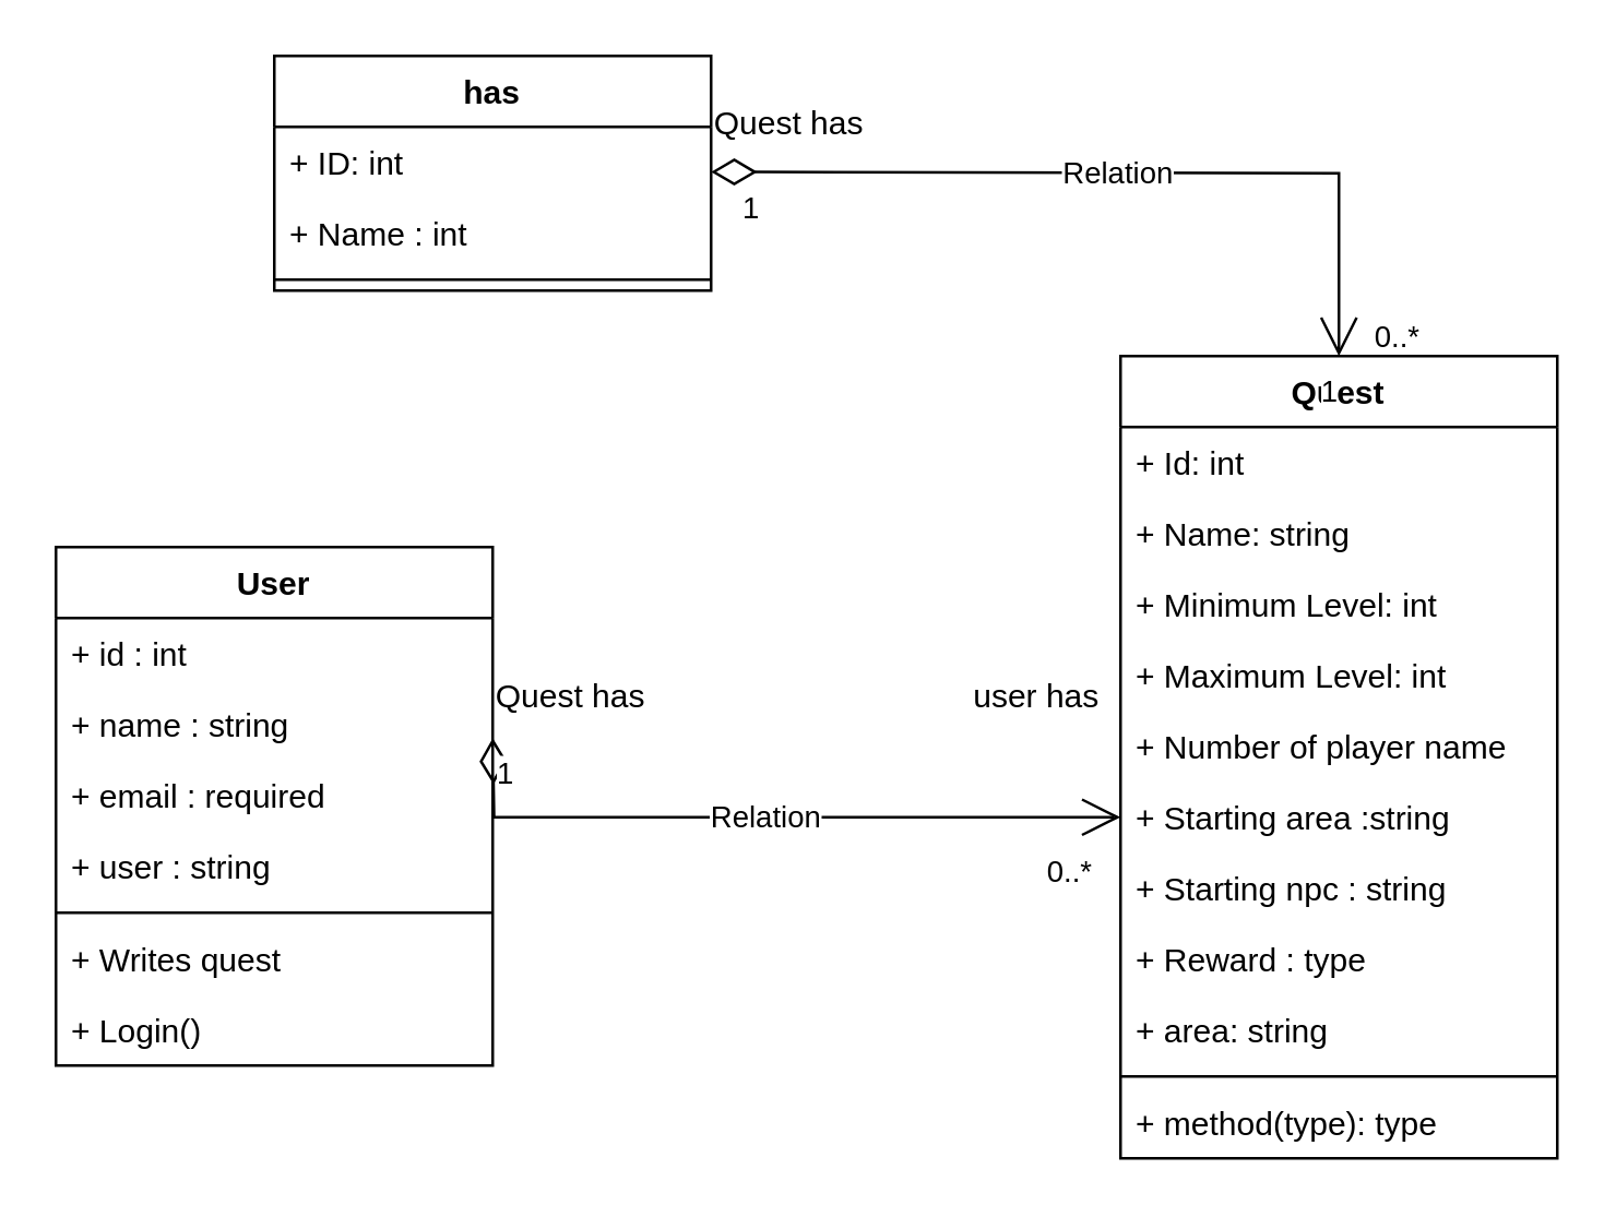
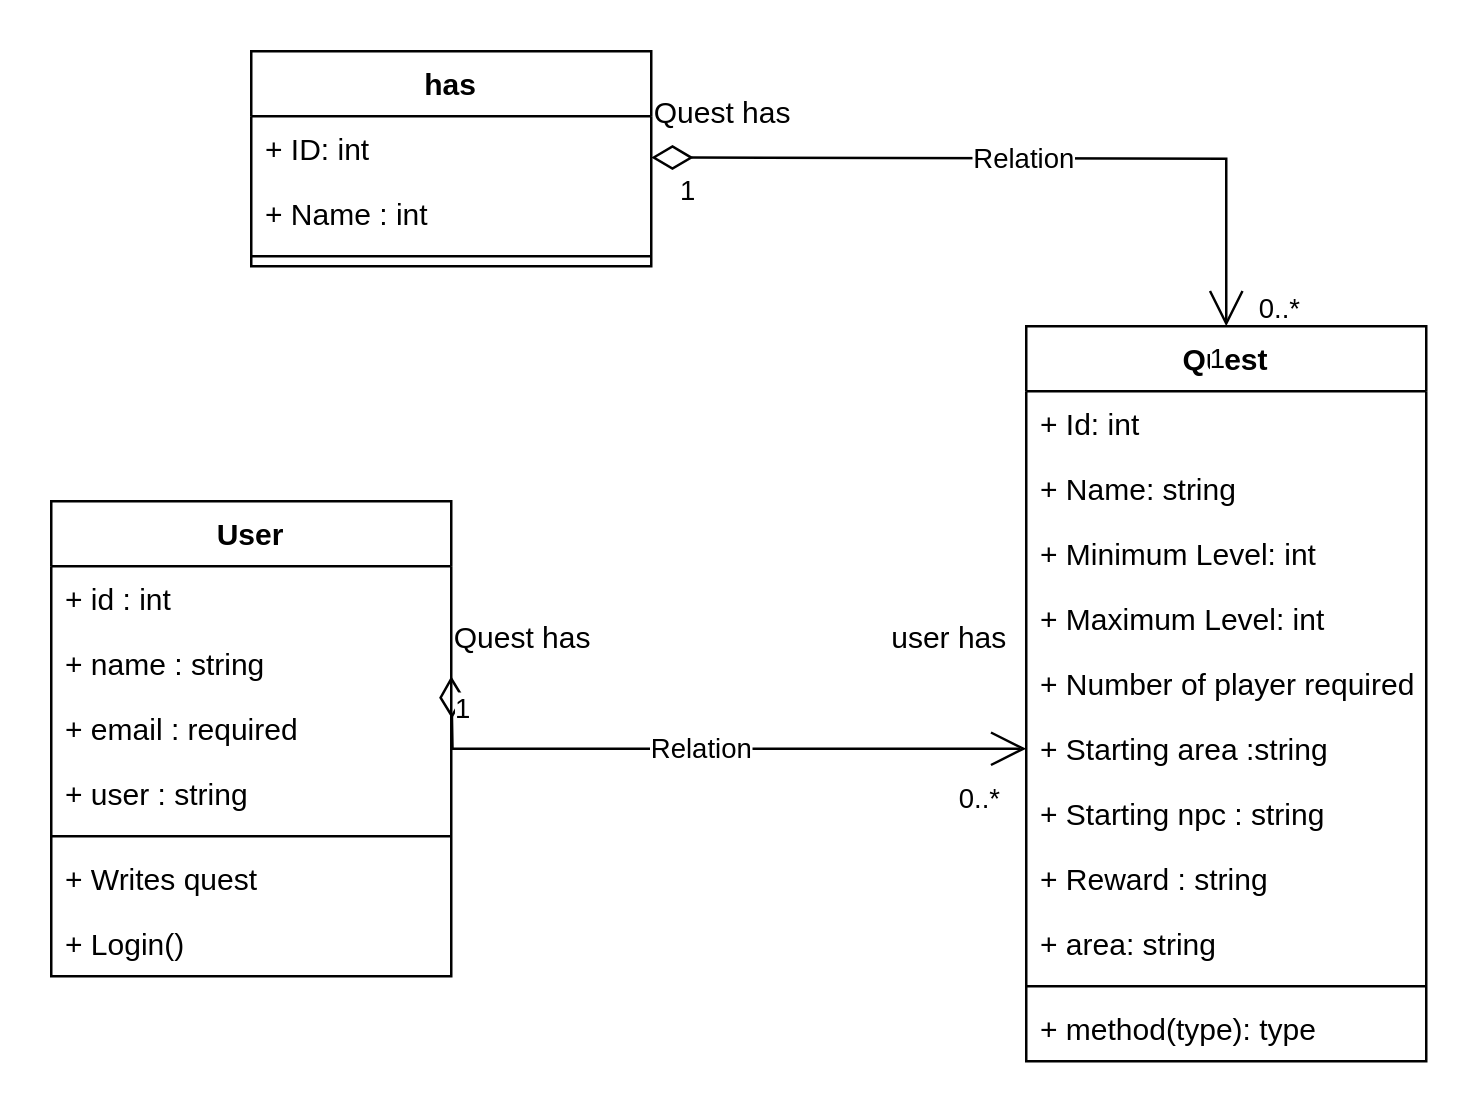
  <mxCell id="0" />
  <mxCell id="1" parent="0" />
  <mxCell id="2" value="has" style="swimlane;fontStyle=1;align=center;verticalAlign=top;childLayout=stackLayout;horizontal=1;startSize=26;horizontalStack=0;resizeParent=1;resizeParentMax=0;resizeLast=0;collapsible=1;marginBottom=0;" vertex="1" parent="1"><mxGeometry x="100" y="20" width="160" height="86" as="geometry" /></mxCell>
  <mxCell id="3" value="+ ID: int" style="text;strokeColor=none;fillColor=none;align=left;verticalAlign=top;spacingLeft=4;spacingRight=4;overflow=hidden;rotatable=0;points=[[0,0.5],[1,0.5]];portConstraint=eastwest;" vertex="1" parent="2"><mxGeometry y="26" width="160" height="26" as="geometry" /></mxCell>
  <mxCell id="4" value="+ Name : int" style="text;strokeColor=none;fillColor=none;align=left;verticalAlign=top;spacingLeft=4;spacingRight=4;overflow=hidden;rotatable=0;points=[[0,0.5],[1,0.5]];portConstraint=eastwest;" vertex="1" parent="2"><mxGeometry y="52" width="160" height="26" as="geometry" /></mxCell>
  <mxCell id="5" value="" style="line;strokeWidth=1;fillColor=none;align=left;verticalAlign=middle;spacingTop=-1;spacingLeft=3;spacingRight=3;rotatable=0;labelPosition=right;points=[];portConstraint=eastwest;strokeColor=inherit;" vertex="1" parent="2"><mxGeometry y="78" width="160" height="8" as="geometry" /></mxCell>
  <mxCell id="6" value="Quest" style="swimlane;fontStyle=1;align=center;verticalAlign=top;childLayout=stackLayout;horizontal=1;startSize=26;horizontalStack=0;resizeParent=1;resizeParentMax=0;resizeLast=0;collapsible=1;marginBottom=0;" vertex="1" parent="1"><mxGeometry x="410" y="130" width="160" height="294" as="geometry"><mxRectangle x="410" y="80" width="100" height="30" as="alternateBounds" /></mxGeometry></mxCell>
  <mxCell id="7" value="+ Id: int" style="text;strokeColor=none;fillColor=none;align=left;verticalAlign=top;spacingLeft=4;spacingRight=4;overflow=hidden;rotatable=0;points=[[0,0.5],[1,0.5]];portConstraint=eastwest;" vertex="1" parent="6"><mxGeometry y="26" width="160" height="26" as="geometry" /></mxCell>
  <mxCell id="8" value="+ Name: string" style="text;strokeColor=none;fillColor=none;align=left;verticalAlign=top;spacingLeft=4;spacingRight=4;overflow=hidden;rotatable=0;points=[[0,0.5],[1,0.5]];portConstraint=eastwest;" vertex="1" parent="6"><mxGeometry y="52" width="160" height="26" as="geometry" /></mxCell>
  <mxCell id="9" value="+ Minimum Level: int" style="text;strokeColor=none;fillColor=none;align=left;verticalAlign=top;spacingLeft=4;spacingRight=4;overflow=hidden;rotatable=0;points=[[0,0.5],[1,0.5]];portConstraint=eastwest;" vertex="1" parent="6"><mxGeometry y="78" width="160" height="26" as="geometry" /></mxCell>
  <mxCell id="10" value="+ Maximum Level: int" style="text;strokeColor=none;fillColor=none;align=left;verticalAlign=top;spacingLeft=4;spacingRight=4;overflow=hidden;rotatable=0;points=[[0,0.5],[1,0.5]];portConstraint=eastwest;" vertex="1" parent="6"><mxGeometry y="104" width="160" height="26" as="geometry" /></mxCell>
- <mxCell id="11" value="+ Number of player name" style="text;strokeColor=none;fillColor=none;align=left;verticalAlign=top;spacingLeft=4;spacingRight=4;overflow=hidden;rotatable=0;points=[[0,0.5],[1,0.5]];portConstraint=eastwest;" vertex="1" parent="6"><mxGeometry y="130" width="160" height="26" as="geometry" /></mxCell>
+ <mxCell id="11" value="+ Number of player required" style="text;strokeColor=none;fillColor=none;align=left;verticalAlign=top;spacingLeft=4;spacingRight=4;overflow=hidden;rotatable=0;points=[[0,0.5],[1,0.5]];portConstraint=eastwest;" vertex="1" parent="6"><mxGeometry y="130" width="160" height="26" as="geometry" /></mxCell>
  <mxCell id="12" value="+ Starting area :string" style="text;strokeColor=none;fillColor=none;align=left;verticalAlign=top;spacingLeft=4;spacingRight=4;overflow=hidden;rotatable=0;points=[[0,0.5],[1,0.5]];portConstraint=eastwest;" vertex="1" parent="6"><mxGeometry y="156" width="160" height="26" as="geometry" /></mxCell>
  <mxCell id="13" value="+ Starting npc : string" style="text;strokeColor=none;fillColor=none;align=left;verticalAlign=top;spacingLeft=4;spacingRight=4;overflow=hidden;rotatable=0;points=[[0,0.5],[1,0.5]];portConstraint=eastwest;" vertex="1" parent="6"><mxGeometry y="182" width="160" height="26" as="geometry" /></mxCell>
- <mxCell id="14" value="+ Reward : type" style="text;strokeColor=none;fillColor=none;align=left;verticalAlign=top;spacingLeft=4;spacingRight=4;overflow=hidden;rotatable=0;points=[[0,0.5],[1,0.5]];portConstraint=eastwest;" vertex="1" parent="6"><mxGeometry y="208" width="160" height="26" as="geometry" /></mxCell>
+ <mxCell id="14" value="+ Reward : string" style="text;strokeColor=none;fillColor=none;align=left;verticalAlign=top;spacingLeft=4;spacingRight=4;overflow=hidden;rotatable=0;points=[[0,0.5],[1,0.5]];portConstraint=eastwest;" vertex="1" parent="6"><mxGeometry y="208" width="160" height="26" as="geometry" /></mxCell>
  <mxCell id="15" value="+ area: string" style="text;strokeColor=none;fillColor=none;align=left;verticalAlign=top;spacingLeft=4;spacingRight=4;overflow=hidden;rotatable=0;points=[[0,0.5],[1,0.5]];portConstraint=eastwest;" vertex="1" parent="6"><mxGeometry y="234" width="160" height="26" as="geometry" /></mxCell>
  <mxCell id="16" value="" style="line;strokeWidth=1;fillColor=none;align=left;verticalAlign=middle;spacingTop=-1;spacingLeft=3;spacingRight=3;rotatable=0;labelPosition=right;points=[];portConstraint=eastwest;strokeColor=inherit;" vertex="1" parent="6"><mxGeometry y="260" width="160" height="8" as="geometry" /></mxCell>
  <mxCell id="17" value="+ method(type): type" style="text;strokeColor=none;fillColor=none;align=left;verticalAlign=top;spacingLeft=4;spacingRight=4;overflow=hidden;rotatable=0;points=[[0,0.5],[1,0.5]];portConstraint=eastwest;" vertex="1" parent="6"><mxGeometry y="268" width="160" height="26" as="geometry" /></mxCell>
  <mxCell id="18" value="User" style="swimlane;fontStyle=1;align=center;verticalAlign=top;childLayout=stackLayout;horizontal=1;startSize=26;horizontalStack=0;resizeParent=1;resizeParentMax=0;resizeLast=0;collapsible=1;marginBottom=0;" vertex="1" parent="1"><mxGeometry x="20" y="200" width="160" height="190" as="geometry" /></mxCell>
  <mxCell id="19" value="+ id : int" style="text;strokeColor=none;fillColor=none;align=left;verticalAlign=top;spacingLeft=4;spacingRight=4;overflow=hidden;rotatable=0;points=[[0,0.5],[1,0.5]];portConstraint=eastwest;" vertex="1" parent="18"><mxGeometry y="26" width="160" height="26" as="geometry" /></mxCell>
  <mxCell id="20" value="+ name : string" style="text;strokeColor=none;fillColor=none;align=left;verticalAlign=top;spacingLeft=4;spacingRight=4;overflow=hidden;rotatable=0;points=[[0,0.5],[1,0.5]];portConstraint=eastwest;" vertex="1" parent="18"><mxGeometry y="52" width="160" height="26" as="geometry" /></mxCell>
  <mxCell id="21" value="+ email : required" style="text;strokeColor=none;fillColor=none;align=left;verticalAlign=top;spacingLeft=4;spacingRight=4;overflow=hidden;rotatable=0;points=[[0,0.5],[1,0.5]];portConstraint=eastwest;" vertex="1" parent="18"><mxGeometry y="78" width="160" height="26" as="geometry" /></mxCell>
  <mxCell id="22" value="+ user : string" style="text;strokeColor=none;fillColor=none;align=left;verticalAlign=top;spacingLeft=4;spacingRight=4;overflow=hidden;rotatable=0;points=[[0,0.5],[1,0.5]];portConstraint=eastwest;" vertex="1" parent="18"><mxGeometry y="104" width="160" height="26" as="geometry" /></mxCell>
  <mxCell id="23" value="" style="line;strokeWidth=1;fillColor=none;align=left;verticalAlign=middle;spacingTop=-1;spacingLeft=3;spacingRight=3;rotatable=0;labelPosition=right;points=[];portConstraint=eastwest;strokeColor=inherit;" vertex="1" parent="18"><mxGeometry y="130" width="160" height="8" as="geometry" /></mxCell>
  <mxCell id="24" value="+ Writes quest" style="text;strokeColor=none;fillColor=none;align=left;verticalAlign=top;spacingLeft=4;spacingRight=4;overflow=hidden;rotatable=0;points=[[0,0.5],[1,0.5]];portConstraint=eastwest;" vertex="1" parent="18"><mxGeometry y="138" width="160" height="26" as="geometry" /></mxCell>
  <mxCell id="25" value="+ Login()" style="text;strokeColor=none;fillColor=none;align=left;verticalAlign=top;spacingLeft=4;spacingRight=4;overflow=hidden;rotatable=0;points=[[0,0.5],[1,0.5]];portConstraint=eastwest;" vertex="1" parent="18"><mxGeometry y="164" width="160" height="26" as="geometry" /></mxCell>
  <mxCell id="26" value="Relation" style="endArrow=open;html=1;endSize=12;startArrow=diamondThin;startSize=14;startFill=0;edgeStyle=orthogonalEdgeStyle;rounded=0;entryX=0;entryY=0.5;entryDx=0;entryDy=0;" edge="1" parent="1" target="12"><mxGeometry relative="1" as="geometry"><mxPoint x="180" y="270" as="sourcePoint" /><mxPoint x="400" y="270" as="targetPoint" /></mxGeometry></mxCell>
  <mxCell id="27" value="1&lt;br&gt;" style="edgeLabel;resizable=0;html=1;align=left;verticalAlign=top;" connectable="0" vertex="1" parent="26"><mxGeometry x="-1" relative="1" as="geometry" /></mxCell>
  <mxCell id="28" value="0..*" style="edgeLabel;resizable=0;html=1;align=right;verticalAlign=top;" connectable="0" vertex="1" parent="26"><mxGeometry x="1" relative="1" as="geometry"><mxPoint x="-10" y="7" as="offset" /></mxGeometry></mxCell>
  <mxCell id="29" value="Quest has&amp;nbsp;" style="text;html=1;align=center;verticalAlign=middle;resizable=0;points=[];autosize=1;strokeColor=none;fillColor=none;" vertex="1" parent="1"><mxGeometry x="170" y="240" width="80" height="30" as="geometry" /></mxCell>
  <mxCell id="30" value="user has" style="text;html=1;align=center;verticalAlign=middle;resizable=0;points=[];autosize=1;strokeColor=none;fillColor=none;" vertex="1" parent="1"><mxGeometry x="344" y="240" width="70" height="30" as="geometry" /></mxCell>
  <mxCell id="31" value="Relation" style="endArrow=open;html=1;endSize=12;startArrow=diamondThin;startSize=14;startFill=0;edgeStyle=orthogonalEdgeStyle;rounded=0;entryX=0.5;entryY=0;entryDx=0;entryDy=0;" edge="1" parent="1" target="6"><mxGeometry relative="1" as="geometry"><mxPoint x="260" y="62.5" as="sourcePoint" /><mxPoint x="490" y="50" as="targetPoint" /></mxGeometry></mxCell>
  <mxCell id="32" value="1" style="edgeLabel;resizable=0;html=1;align=left;verticalAlign=top;" connectable="0" vertex="1" parent="31"><mxGeometry x="-1" relative="1" as="geometry"><mxPoint x="10" as="offset" /></mxGeometry></mxCell>
  <mxCell id="33" value="1" style="edgeLabel;resizable=0;html=1;align=right;verticalAlign=top;" connectable="0" vertex="1" parent="31"><mxGeometry x="1" relative="1" as="geometry" /></mxCell>
  <mxCell id="34" value="Quest has&amp;nbsp;" style="text;html=1;align=center;verticalAlign=middle;resizable=0;points=[];autosize=1;strokeColor=none;fillColor=none;" vertex="1" parent="1"><mxGeometry x="250" y="30" width="80" height="30" as="geometry" /></mxCell>
  <mxCell id="35" value="0..*" style="edgeLabel;resizable=0;html=1;align=right;verticalAlign=top;" connectable="0" vertex="1" parent="1"><mxGeometry x="520" y="110" as="geometry" /></mxCell>
